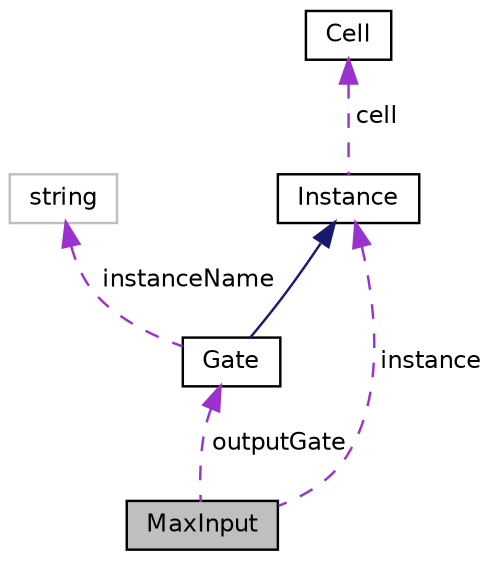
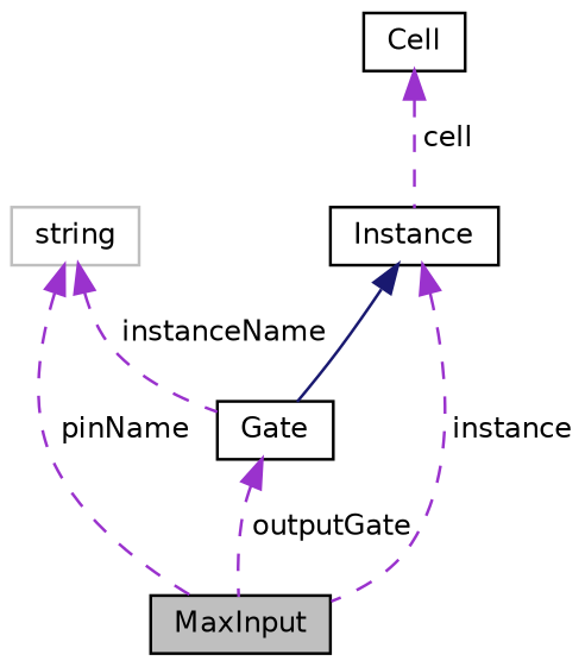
  digraph {
    node [color=black fillcolor=white fontname=Helvetica fontsize=10 shape=record style=filled]
    edge [color=darkorchid3 dir=back fontname=Helvetica fontsize=10 labelfontname=Helvetica labelfontsize=10 style=dashed]
    n1 [fillcolor=grey75 fontcolor=black height=0.2 label=MaxInput width=0.4]
    n2 [color=grey75 height=0.2 label=string width=0.4]
    n3 [height=0.2 label=Gate width=0.4]
    n4 [height=0.2 label=Instance width=0.4]
    n5 [height=0.2 label=Cell width=0.4]
+   n2 -> n1 [label=" pinName"]
    n2 -> n3 [label=" instanceName"]
    n3 -> n1 [label=" outputGate"]
    n4 -> n1 [label=" instance"]
    n4 -> n3 [color=midnightblue style=solid]
    n5 -> n4 [label=" cell"]
  }
